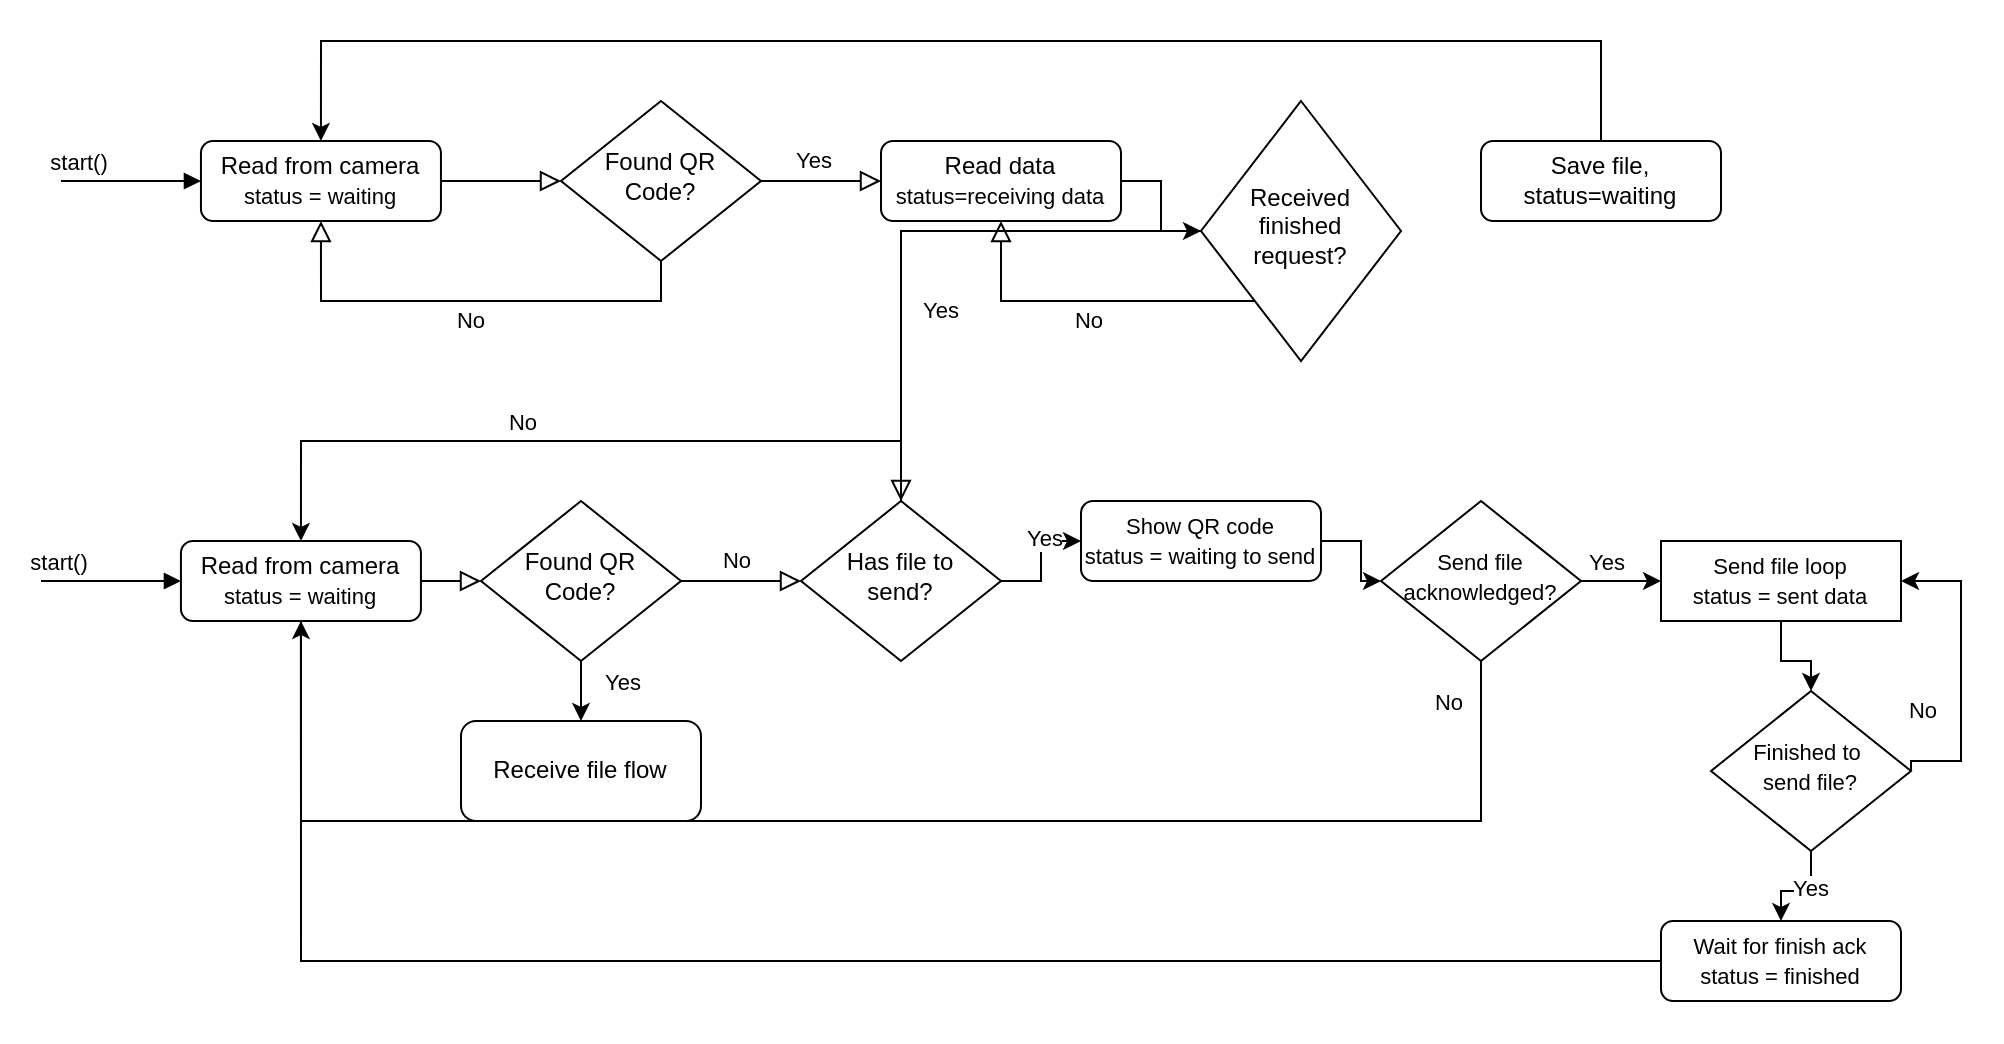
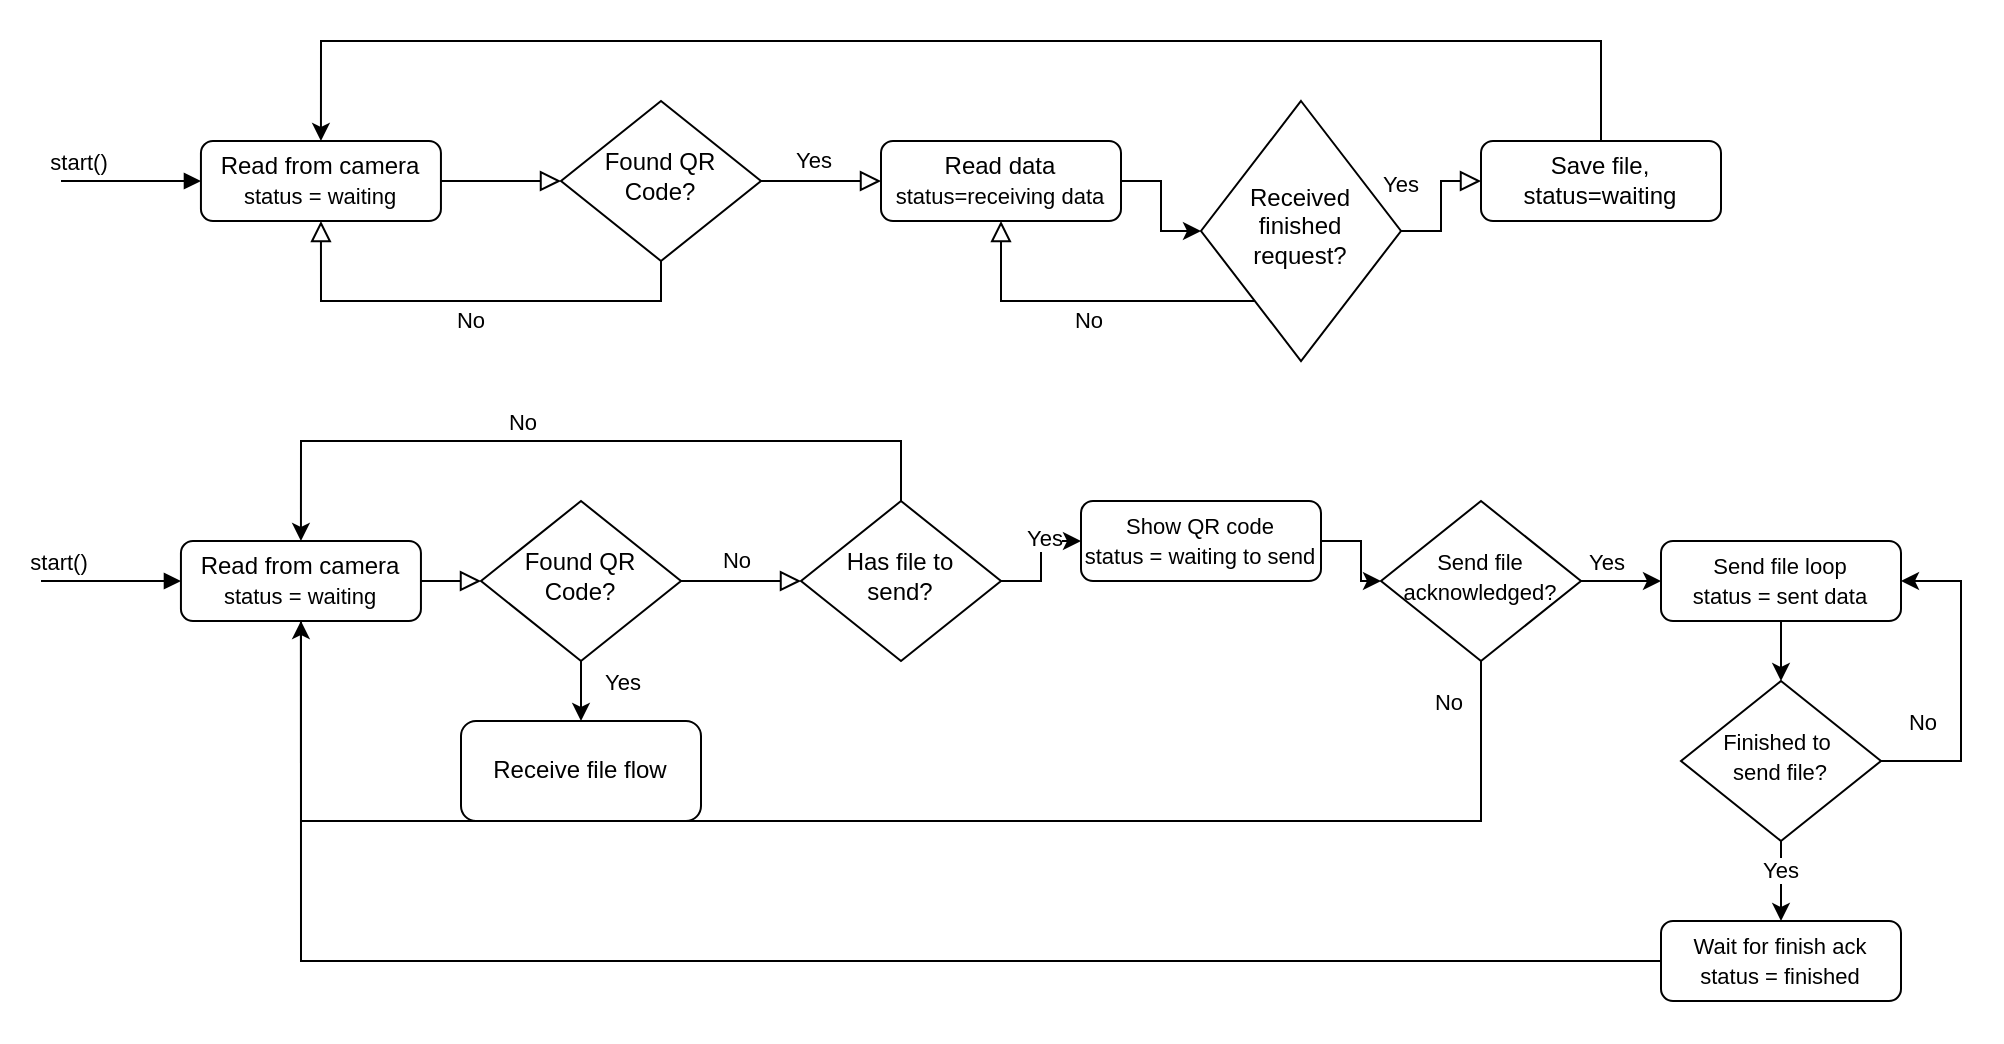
  <mxCell id="0" />
  <mxCell id="1" parent="0" />
  <mxCell id="2" value="" style="rounded=0;html=1;jettySize=auto;orthogonalLoop=1;fontSize=11;endArrow=block;endFill=0;endSize=8;strokeWidth=1;shadow=0;labelBackgroundColor=none;edgeStyle=orthogonalEdgeStyle;" parent="1" source="5" target="8" edge="1"><mxGeometry relative="1" as="geometry" /></mxCell>
  <mxCell id="3" style="edgeStyle=orthogonalEdgeStyle;rounded=0;orthogonalLoop=1;jettySize=auto;html=1;startArrow=block;startFill=1;endArrow=none;endFill=0;exitX=0;exitY=0.5;exitDx=0;exitDy=0;" parent="1" source="5" edge="1"><mxGeometry relative="1" as="geometry"><mxPoint x="30" y="90" as="targetPoint" /><Array as="points"><mxPoint x="50" y="90" /><mxPoint x="50" y="90" /></Array></mxGeometry></mxCell>
  <mxCell id="4" value="start()" style="edgeLabel;html=1;align=center;verticalAlign=middle;resizable=0;points=[];" parent="3" vertex="1" connectable="0"><mxGeometry x="0.131" y="-1" relative="1" as="geometry"><mxPoint x="-21" y="-9" as="offset" /></mxGeometry></mxCell>
  <mxCell id="5" value="Read from camera&lt;div&gt;&lt;span style=&quot;font-size: 11px; text-wrap-mode: nowrap; background-color: rgb(255, 255, 255);&quot;&gt;status = waiting&lt;/span&gt;&lt;/div&gt;" style="rounded=1;whiteSpace=wrap;html=1;fontSize=12;glass=0;strokeWidth=1;shadow=0;" parent="1" vertex="1"><mxGeometry x="99.97" y="70" width="120" height="40" as="geometry" /></mxCell>
  <mxCell id="6" value="Y&lt;span style=&quot;background-color: initial;&quot;&gt;es&amp;nbsp;&lt;/span&gt;" style="rounded=0;html=1;jettySize=auto;orthogonalLoop=1;fontSize=11;endArrow=block;endFill=0;endSize=8;strokeWidth=1;shadow=0;labelBackgroundColor=none;edgeStyle=orthogonalEdgeStyle;entryX=0;entryY=0.5;entryDx=0;entryDy=0;" parent="1" source="8" target="15" edge="1"><mxGeometry x="-0.071" y="10" relative="1" as="geometry"><mxPoint as="offset" /></mxGeometry></mxCell>
  <mxCell id="7" value="No" style="edgeStyle=orthogonalEdgeStyle;rounded=0;html=1;jettySize=auto;orthogonalLoop=1;fontSize=11;endArrow=block;endFill=0;endSize=8;strokeWidth=1;shadow=0;labelBackgroundColor=none;entryX=0.5;entryY=1;entryDx=0;entryDy=0;exitX=0.5;exitY=1;exitDx=0;exitDy=0;" parent="1" source="8" target="5" edge="1"><mxGeometry y="10" relative="1" as="geometry"><mxPoint as="offset" /><mxPoint x="259.97" y="200" as="targetPoint" /><Array as="points"><mxPoint x="330" y="150" /><mxPoint x="160" y="150" /></Array></mxGeometry></mxCell>
  <mxCell id="8" value="&lt;font&gt;Found QR Code?&lt;/font&gt;" style="rhombus;whiteSpace=wrap;html=1;shadow=0;fontFamily=Helvetica;fontSize=12;align=center;strokeWidth=1;spacing=6;spacingTop=-4;" parent="1" vertex="1"><mxGeometry x="280" y="50" width="100" height="80" as="geometry" /></mxCell>
- <mxCell id="9" value="Yes" style="rounded=0;html=1;jettySize=auto;orthogonalLoop=1;fontSize=11;endArrow=block;endFill=0;endSize=8;strokeWidth=1;shadow=0;labelBackgroundColor=none;edgeStyle=orthogonalEdgeStyle;" parent="1" source="11" target="28" edge="1"><mxGeometry x="0.333" y="20" relative="1" as="geometry"><mxPoint as="offset" /></mxGeometry></mxCell>
+ <mxCell id="9" value="Yes" style="rounded=0;html=1;jettySize=auto;orthogonalLoop=1;fontSize=11;endArrow=block;endFill=0;endSize=8;strokeWidth=1;shadow=0;labelBackgroundColor=none;edgeStyle=orthogonalEdgeStyle;" parent="1" source="11" target="13" edge="1"><mxGeometry x="0.333" y="20" relative="1" as="geometry"><mxPoint as="offset" /></mxGeometry></mxCell>
  <mxCell id="10" value="No" style="edgeStyle=orthogonalEdgeStyle;rounded=0;html=1;jettySize=auto;orthogonalLoop=1;fontSize=11;endArrow=block;endFill=0;endSize=8;strokeWidth=1;shadow=0;labelBackgroundColor=none;entryX=0.5;entryY=1;entryDx=0;entryDy=0;" parent="1" source="11" target="15" edge="1"><mxGeometry y="10" relative="1" as="geometry"><mxPoint as="offset" /><mxPoint x="259.97" y="435" as="targetPoint" /><Array as="points"><mxPoint x="650" y="150" /><mxPoint x="500" y="150" /></Array></mxGeometry></mxCell>
  <mxCell id="11" value="Received finished request?" style="rhombus;whiteSpace=wrap;html=1;shadow=0;fontFamily=Helvetica;fontSize=12;align=center;strokeWidth=1;spacing=6;spacingTop=-4;" parent="1" vertex="1"><mxGeometry x="600" y="50" width="100" height="130" as="geometry" /></mxCell>
  <mxCell id="12" style="edgeStyle=orthogonalEdgeStyle;rounded=0;orthogonalLoop=1;jettySize=auto;html=1;entryX=0.5;entryY=0;entryDx=0;entryDy=0;exitX=0.5;exitY=0;exitDx=0;exitDy=0;" parent="1" source="13" target="5" edge="1"><mxGeometry relative="1" as="geometry"><Array as="points"><mxPoint x="800" y="20" /><mxPoint x="160" y="20" /></Array></mxGeometry></mxCell>
  <mxCell id="13" value="Save file,&lt;div&gt;status=waiting&lt;/div&gt;" style="rounded=1;whiteSpace=wrap;html=1;fontSize=12;glass=0;strokeWidth=1;shadow=0;" parent="1" vertex="1"><mxGeometry x="740" y="70" width="120" height="40" as="geometry" /></mxCell>
  <mxCell id="14" style="edgeStyle=orthogonalEdgeStyle;rounded=0;orthogonalLoop=1;jettySize=auto;html=1;entryX=0;entryY=0.5;entryDx=0;entryDy=0;" parent="1" source="15" target="11" edge="1"><mxGeometry relative="1" as="geometry" /></mxCell>
  <mxCell id="15" value="Read data&lt;div&gt;&lt;span style=&quot;font-size: 11px; text-wrap-mode: nowrap;&quot;&gt;status=receiving data&lt;/span&gt;&lt;/div&gt;" style="rounded=1;whiteSpace=wrap;html=1;fontSize=12;glass=0;strokeWidth=1;shadow=0;" parent="1" vertex="1"><mxGeometry x="440" y="70" width="120" height="40" as="geometry" /></mxCell>
  <mxCell id="16" value="" style="rounded=0;html=1;jettySize=auto;orthogonalLoop=1;fontSize=11;endArrow=block;endFill=0;endSize=8;strokeWidth=1;shadow=0;labelBackgroundColor=none;edgeStyle=orthogonalEdgeStyle;" parent="1" source="19" target="23" edge="1"><mxGeometry relative="1" as="geometry" /></mxCell>
  <mxCell id="17" style="edgeStyle=orthogonalEdgeStyle;rounded=0;orthogonalLoop=1;jettySize=auto;html=1;startArrow=block;startFill=1;endArrow=none;endFill=0;exitX=0;exitY=0.5;exitDx=0;exitDy=0;" parent="1" source="19" edge="1"><mxGeometry relative="1" as="geometry"><mxPoint x="20" y="290" as="targetPoint" /><Array as="points"><mxPoint x="40" y="290" /><mxPoint x="40" y="290" /></Array></mxGeometry></mxCell>
  <mxCell id="18" value="start()" style="edgeLabel;html=1;align=center;verticalAlign=middle;resizable=0;points=[];" parent="17" vertex="1" connectable="0"><mxGeometry x="0.131" y="-1" relative="1" as="geometry"><mxPoint x="-21" y="-9" as="offset" /></mxGeometry></mxCell>
  <mxCell id="19" value="Read from camera&lt;div&gt;&lt;span style=&quot;font-size: 11px; text-wrap-mode: nowrap; background-color: rgb(255, 255, 255);&quot;&gt;status = waiting&lt;/span&gt;&lt;/div&gt;" style="rounded=1;whiteSpace=wrap;html=1;fontSize=12;glass=0;strokeWidth=1;shadow=0;" parent="1" vertex="1"><mxGeometry x="89.97" y="270" width="120" height="40" as="geometry" /></mxCell>
  <mxCell id="20" value="No" style="rounded=0;html=1;jettySize=auto;orthogonalLoop=1;fontSize=11;endArrow=block;endFill=0;endSize=8;strokeWidth=1;shadow=0;labelBackgroundColor=none;edgeStyle=orthogonalEdgeStyle;entryX=0;entryY=0.5;entryDx=0;entryDy=0;" parent="1" source="23" target="28" edge="1"><mxGeometry x="-0.071" y="10" relative="1" as="geometry"><mxPoint as="offset" /><mxPoint x="400" y="290" as="targetPoint" /></mxGeometry></mxCell>
  <mxCell id="21" value="" style="edgeStyle=orthogonalEdgeStyle;rounded=0;orthogonalLoop=1;jettySize=auto;html=1;" parent="1" source="23" target="29" edge="1"><mxGeometry relative="1" as="geometry" /></mxCell>
  <mxCell id="22" value="Yes" style="edgeLabel;html=1;align=center;verticalAlign=middle;resizable=0;points=[];" parent="21" vertex="1" connectable="0"><mxGeometry x="-0.582" y="-1" relative="1" as="geometry"><mxPoint x="21" as="offset" /></mxGeometry></mxCell>
  <mxCell id="23" value="&lt;font&gt;Found QR Code?&lt;/font&gt;" style="rhombus;whiteSpace=wrap;html=1;shadow=0;fontFamily=Helvetica;fontSize=12;align=center;strokeWidth=1;spacing=6;spacingTop=-4;" parent="1" vertex="1"><mxGeometry x="240" y="250" width="100" height="80" as="geometry" /></mxCell>
  <mxCell id="24" style="edgeStyle=orthogonalEdgeStyle;rounded=0;orthogonalLoop=1;jettySize=auto;html=1;entryX=0.5;entryY=0;entryDx=0;entryDy=0;exitX=0.5;exitY=0;exitDx=0;exitDy=0;" parent="1" source="28" target="19" edge="1"><mxGeometry relative="1" as="geometry"><Array as="points"><mxPoint x="450" y="220" /><mxPoint x="150" y="220" /></Array></mxGeometry></mxCell>
  <mxCell id="25" value="No" style="edgeLabel;html=1;align=center;verticalAlign=middle;resizable=0;points=[];" parent="24" vertex="1" connectable="0"><mxGeometry x="0.126" y="-1" relative="1" as="geometry"><mxPoint x="-6" y="-9" as="offset" /></mxGeometry></mxCell>
  <mxCell id="26" value="" style="edgeStyle=orthogonalEdgeStyle;rounded=0;orthogonalLoop=1;jettySize=auto;html=1;" parent="1" source="28" target="31" edge="1"><mxGeometry relative="1" as="geometry" /></mxCell>
  <mxCell id="27" value="Yes" style="edgeLabel;html=1;align=center;verticalAlign=middle;resizable=0;points=[];" parent="26" vertex="1" connectable="0"><mxGeometry x="0.102" y="-1" relative="1" as="geometry"><mxPoint y="-9" as="offset" /></mxGeometry></mxCell>
  <mxCell id="28" value="&lt;font&gt;Has file to&lt;/font&gt;&lt;div&gt;&lt;font&gt;send?&lt;/font&gt;&lt;/div&gt;" style="rhombus;whiteSpace=wrap;html=1;shadow=0;fontFamily=Helvetica;fontSize=12;align=center;strokeWidth=1;spacing=6;spacingTop=-4;" parent="1" vertex="1"><mxGeometry x="400" y="250" width="100" height="80" as="geometry" /></mxCell>
  <mxCell id="29" value="Receive file flow" style="rounded=1;whiteSpace=wrap;html=1;fontSize=12;glass=0;strokeWidth=1;shadow=0;" parent="1" vertex="1"><mxGeometry x="230" y="360" width="120" height="50" as="geometry" /></mxCell>
  <mxCell id="30" value="" style="edgeStyle=orthogonalEdgeStyle;rounded=0;orthogonalLoop=1;jettySize=auto;html=1;" parent="1" source="31" target="36" edge="1"><mxGeometry relative="1" as="geometry" /></mxCell>
  <mxCell id="31" value="&lt;div&gt;&lt;span style=&quot;font-size: 11px; text-wrap-mode: nowrap; background-color: rgb(255, 255, 255);&quot;&gt;Show QR code&lt;/span&gt;&lt;/div&gt;&lt;div&gt;&lt;span style=&quot;font-size: 11px; text-wrap-mode: nowrap; background-color: rgb(255, 255, 255);&quot;&gt;status = waiting to send&lt;/span&gt;&lt;/div&gt;" style="rounded=1;whiteSpace=wrap;html=1;fontSize=12;glass=0;strokeWidth=1;shadow=0;" parent="1" vertex="1"><mxGeometry x="540" y="250" width="120" height="40" as="geometry" /></mxCell>
  <mxCell id="32" style="edgeStyle=orthogonalEdgeStyle;rounded=0;orthogonalLoop=1;jettySize=auto;html=1;entryX=0.5;entryY=1;entryDx=0;entryDy=0;" parent="1" target="19" edge="1"><mxGeometry relative="1" as="geometry"><mxPoint x="740" y="319.976" as="sourcePoint" /><mxPoint x="150" y="330" as="targetPoint" /><Array as="points"><mxPoint x="740" y="410" /><mxPoint x="150" y="410" /></Array></mxGeometry></mxCell>
  <mxCell id="33" value="No" style="edgeLabel;html=1;align=center;verticalAlign=middle;resizable=0;points=[];" parent="32" vertex="1" connectable="0"><mxGeometry x="-0.398" y="-4" relative="1" as="geometry"><mxPoint x="128" y="-56" as="offset" /></mxGeometry></mxCell>
  <mxCell id="34" value="" style="edgeStyle=orthogonalEdgeStyle;rounded=0;orthogonalLoop=1;jettySize=auto;html=1;" parent="1" source="36" target="38" edge="1"><mxGeometry relative="1" as="geometry" /></mxCell>
  <mxCell id="35" value="Yes" style="edgeLabel;html=1;align=center;verticalAlign=middle;resizable=0;points=[];" parent="34" vertex="1" connectable="0"><mxGeometry x="-0.405" y="1" relative="1" as="geometry"><mxPoint y="-9" as="offset" /></mxGeometry></mxCell>
  <mxCell id="36" value="&lt;font style=&quot;font-size: 11px;&quot;&gt;Send file&lt;/font&gt;&lt;div&gt;&lt;font style=&quot;font-size: 11px;&quot;&gt;acknowledged?&lt;/font&gt;&lt;/div&gt;" style="rhombus;whiteSpace=wrap;html=1;shadow=0;fontFamily=Helvetica;fontSize=12;align=center;strokeWidth=1;spacing=6;spacingTop=-4;" parent="1" vertex="1"><mxGeometry x="690" y="250" width="100" height="80" as="geometry" /></mxCell>
  <mxCell id="37" value="" style="edgeStyle=orthogonalEdgeStyle;rounded=0;orthogonalLoop=1;jettySize=auto;html=1;" parent="1" source="38" target="43" edge="1"><mxGeometry relative="1" as="geometry" /></mxCell>
- <mxCell id="38" value="&lt;div&gt;&lt;span style=&quot;background-color: rgb(255, 255, 255); font-size: 11px; text-wrap-mode: nowrap;&quot;&gt;Send file loop&lt;/span&gt;&lt;/div&gt;&lt;div&gt;&lt;span style=&quot;background-color: rgb(255, 255, 255); font-size: 11px; text-wrap-mode: nowrap;&quot;&gt;status = sent data&lt;/span&gt;&lt;/div&gt;" style="whiteSpace=wrap;html=1;fontSize=12;glass=0;strokeWidth=1;shadow=0;rounded=0;" parent="1" vertex="1"><mxGeometry x="830" y="270" width="120" height="40" as="geometry" /></mxCell>
+ <mxCell id="38" value="&lt;div&gt;&lt;span style=&quot;background-color: rgb(255, 255, 255); font-size: 11px; text-wrap-mode: nowrap;&quot;&gt;Send file loop&lt;/span&gt;&lt;/div&gt;&lt;div&gt;&lt;span style=&quot;background-color: rgb(255, 255, 255); font-size: 11px; text-wrap-mode: nowrap;&quot;&gt;status = sent data&lt;/span&gt;&lt;/div&gt;" style="rounded=1;whiteSpace=wrap;html=1;fontSize=12;glass=0;strokeWidth=1;shadow=0;" parent="1" vertex="1"><mxGeometry x="830" y="270" width="120" height="40" as="geometry" /></mxCell>
  <mxCell id="39" style="edgeStyle=orthogonalEdgeStyle;rounded=0;orthogonalLoop=1;jettySize=auto;html=1;entryX=1;entryY=0.5;entryDx=0;entryDy=0;exitX=1;exitY=0.5;exitDx=0;exitDy=0;" parent="1" source="43" target="38" edge="1"><mxGeometry relative="1" as="geometry"><Array as="points"><mxPoint x="980" y="380" /><mxPoint x="980" y="290" /></Array></mxGeometry></mxCell>
  <mxCell id="40" value="No" style="edgeLabel;html=1;align=center;verticalAlign=middle;resizable=0;points=[];" parent="39" vertex="1" connectable="0"><mxGeometry x="-0.172" y="2" relative="1" as="geometry"><mxPoint x="-18" y="6" as="offset" /></mxGeometry></mxCell>
  <mxCell id="41" value="" style="edgeStyle=orthogonalEdgeStyle;rounded=0;orthogonalLoop=1;jettySize=auto;html=1;" parent="1" source="43" target="45" edge="1"><mxGeometry relative="1" as="geometry" /></mxCell>
  <mxCell id="42" value="Yes" style="edgeLabel;html=1;align=center;verticalAlign=middle;resizable=0;points=[];" parent="41" vertex="1" connectable="0"><mxGeometry x="-0.282" y="-1" relative="1" as="geometry"><mxPoint as="offset" /></mxGeometry></mxCell>
- <mxCell id="43" value="&lt;span style=&quot;font-size: 11px;&quot;&gt;Finished to&amp;nbsp;&lt;/span&gt;&lt;div&gt;&lt;span style=&quot;font-size: 11px;&quot;&gt;send file?&lt;/span&gt;&lt;/div&gt;" style="rhombus;whiteSpace=wrap;html=1;shadow=0;fontFamily=Helvetica;fontSize=12;align=center;strokeWidth=1;spacing=6;spacingTop=-4;" parent="1" vertex="1"><mxGeometry x="855" y="345" width="100" height="80" as="geometry" /></mxCell>
+ <mxCell id="43" value="&lt;span style=&quot;font-size: 11px;&quot;&gt;Finished to&amp;nbsp;&lt;/span&gt;&lt;div&gt;&lt;span style=&quot;font-size: 11px;&quot;&gt;send file?&lt;/span&gt;&lt;/div&gt;" style="rhombus;whiteSpace=wrap;html=1;shadow=0;fontFamily=Helvetica;fontSize=12;align=center;strokeWidth=1;spacing=6;spacingTop=-4;" parent="1" vertex="1"><mxGeometry x="840" y="340" width="100" height="80" as="geometry" /></mxCell>
  <mxCell id="44" style="edgeStyle=orthogonalEdgeStyle;rounded=0;orthogonalLoop=1;jettySize=auto;html=1;endArrow=none;endFill=0;entryX=0.5;entryY=1;entryDx=0;entryDy=0;" parent="1" source="45" target="19" edge="1"><mxGeometry relative="1" as="geometry"><mxPoint x="150" y="390" as="targetPoint" /></mxGeometry></mxCell>
  <mxCell id="45" value="&lt;div&gt;&lt;span style=&quot;font-size: 11px; text-wrap-mode: nowrap; background-color: rgb(255, 255, 255);&quot;&gt;Wait for finish ack&lt;/span&gt;&lt;/div&gt;&lt;div&gt;&lt;span style=&quot;font-size: 11px; text-wrap-mode: nowrap; background-color: rgb(255, 255, 255);&quot;&gt;status = finished&lt;/span&gt;&lt;/div&gt;" style="rounded=1;whiteSpace=wrap;html=1;fontSize=12;glass=0;strokeWidth=1;shadow=0;" parent="1" vertex="1"><mxGeometry x="830" y="460" width="120" height="40" as="geometry" /></mxCell>
